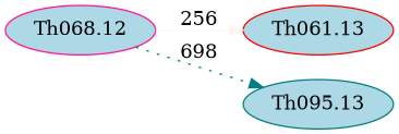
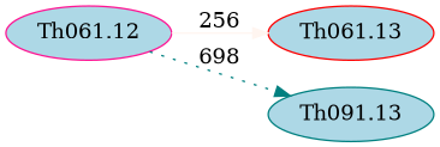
  digraph {
    rankdir=LR
    node [dates=366 fillcolor=lightblue style=filled year=2013]
-   "Th068.12" [color=deeppink dates=0 year=2012]
+   "Th068.12" [color=deeppink dates=0 year=2012 label="Th061.12"]
    "Th061.13" [color=red]
-   "Th095.13" [color=teal]
+   "Th095.13" [color=teal label="Th091.13"]
    "Th068.12" -> "Th061.13" [color="#FFF5F0" label=256 weight=256]
    "Th068.12" -> "Th095.13" [color=teal label=698 style=dotted weight=198]
  }
